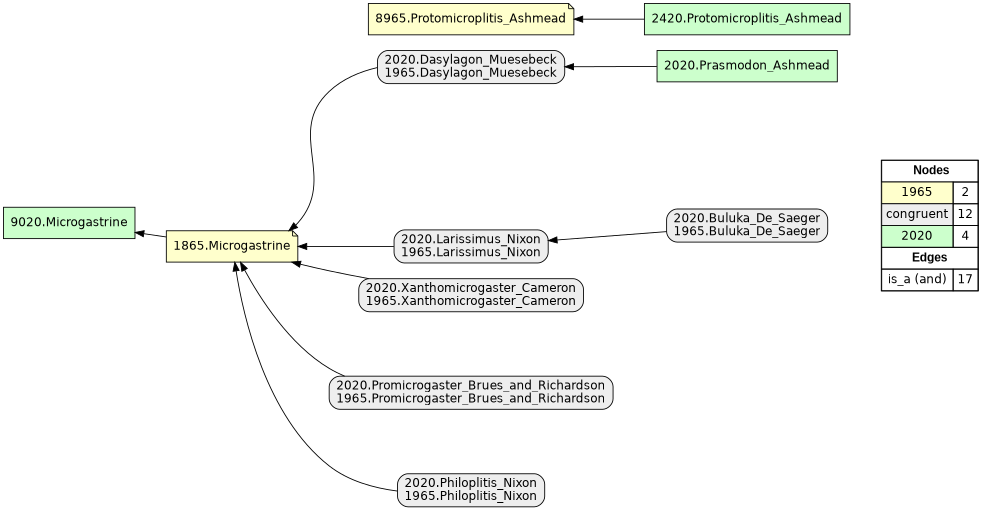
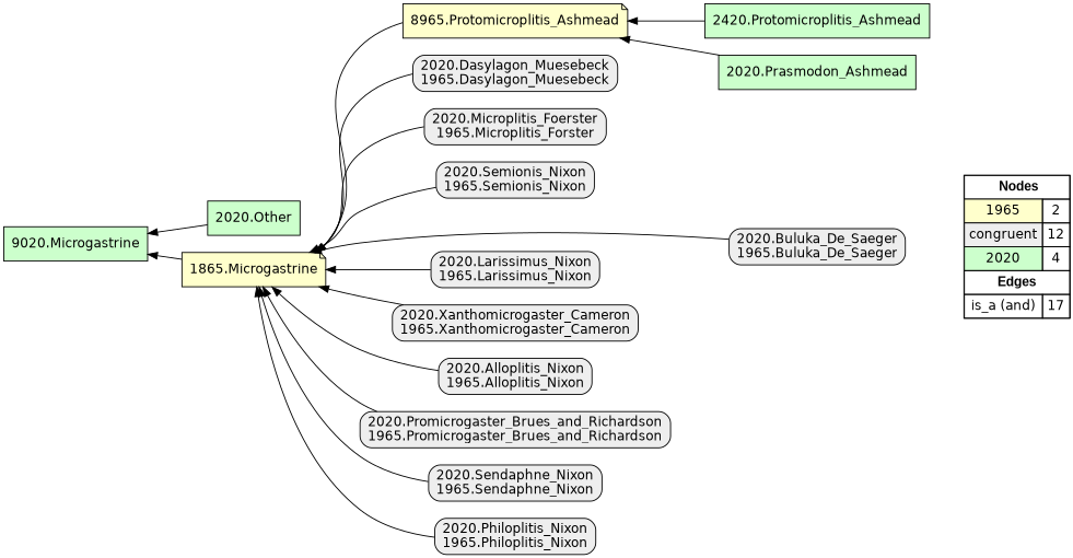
  digraph {
    rankdir=RL
    node [fillcolor="#EEEEEE" fontname=helvetica shape=box style="filled,rounded"]
    edge [arrowhead=normal color="#000000" constraint=true penwidth=1 style=solid]
    n1 [fillcolor=white label=<   <TABLE BORDER="0" CELLBORDER="1" CELLSPACING="0" CELLPADDING="4">  <TR> <TD COLSPAN="2"><font face="Arial Black"> Nodes</font></TD> </TR>  <TR>   <TD bgcolor="#FFFFCC" fontname="helvetica">1965</TD>   <TD>2</TD>   </TR>  <TR>   <TD bgcolor="#EEEEEE" fontname="helvetica">congruent</TD>   <TD>12</TD>   </TR>  <TR>   <TD bgcolor="#CCFFCC" fontname="helvetica">2020</TD>   <TD>4</TD>   </TR>  <TR> <TD COLSPAN="2"><font face = "Arial Black"> Edges </font></TD> </TR>  <TR>   <TD><font color ="#000000">is_a (and)</font></TD><TD>17</TD> </TR> </TABLE>   > margin=0 style=filled]
    n2 [fillcolor="#FFFFCC" label="1865.Microgastrine" shape=note style=filled]
    n3 [fillcolor="#CCFFCC" label="9020.Microgastrine" style=filled]
    n4 [fillcolor="#FFFFCC" label="8965.Protomicroplitis_Ashmead" shape=note style=filled]
+   "2020.Microplitis_Foerster\n1965.Microplitis_Forster"
+   "2020.Semionis_Nixon\n1965.Semionis_Nixon"
    "2020.Dasylagon_Muesebeck\n1965.Dasylagon_Muesebeck"
    "2020.Larissimus_Nixon\n1965.Larissimus_Nixon"
    "2020.Xanthomicrogaster_Cameron\n1965.Xanthomicrogaster_Cameron"
    "2020.Buluka_De_Saeger\n1965.Buluka_De_Saeger"
+   "2020.Alloplitis_Nixon\n1965.Alloplitis_Nixon"
    "2020.Promicrogaster_Brues_and_Richardson\n1965.Promicrogaster_Brues_and_Richardson"
+   "2020.Sendaphne_Nixon\n1965.Sendaphne_Nixon"
    "2020.Philoplitis_Nixon\n1965.Philoplitis_Nixon"
    n15 [fillcolor="#CCFFCC" label="2020.Prasmodon_Ashmead" style=filled]
    n16 [fillcolor="#CCFFCC" label="2420.Protomicroplitis_Ashmead" style=filled]
+   "2020.Other" [fillcolor="#CCFFCC" style=filled]
    subgraph sub_1 {
      rank=source
      n1
    }
    n2 -> n3
+   n4 -> n2
+   "2020.Microplitis_Foerster\n1965.Microplitis_Forster" -> n2
+   "2020.Semionis_Nixon\n1965.Semionis_Nixon" -> n2
    "2020.Dasylagon_Muesebeck\n1965.Dasylagon_Muesebeck" -> n2
    "2020.Larissimus_Nixon\n1965.Larissimus_Nixon" -> n2
    "2020.Xanthomicrogaster_Cameron\n1965.Xanthomicrogaster_Cameron" -> n2
-   "2020.Buluka_De_Saeger\n1965.Buluka_De_Saeger" -> "2020.Larissimus_Nixon\n1965.Larissimus_Nixon"
+   "2020.Buluka_De_Saeger\n1965.Buluka_De_Saeger" -> n2
+   "2020.Alloplitis_Nixon\n1965.Alloplitis_Nixon" -> n2
    "2020.Promicrogaster_Brues_and_Richardson\n1965.Promicrogaster_Brues_and_Richardson" -> n2
+   "2020.Sendaphne_Nixon\n1965.Sendaphne_Nixon" -> n2
    "2020.Philoplitis_Nixon\n1965.Philoplitis_Nixon" -> n2
-   n15 -> "2020.Dasylagon_Muesebeck\n1965.Dasylagon_Muesebeck"
+   n15 -> n4
    n16 -> n4
+   "2020.Other" -> n3
  }
